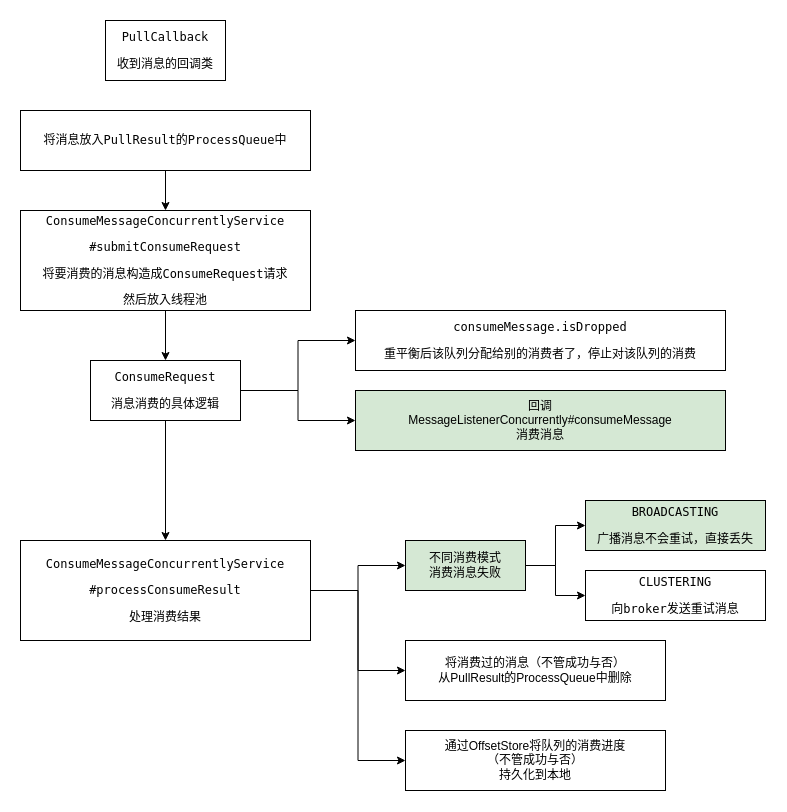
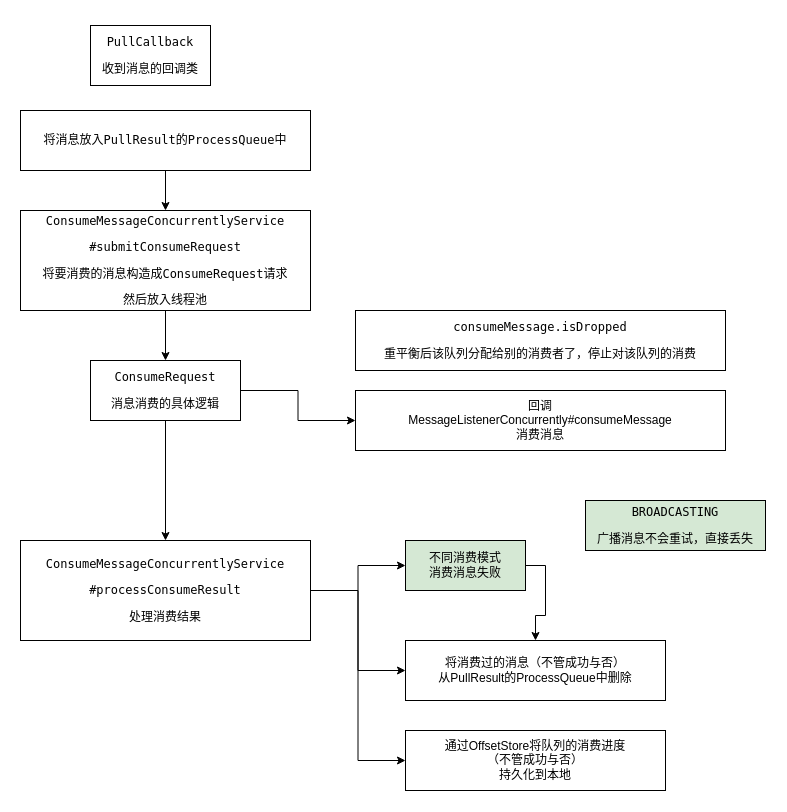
  <mxCell id="0" />
  <mxCell id="1" parent="0" />
- <mxCell id="2" value="&lt;pre&gt;PullCallback&lt;/pre&gt;&lt;pre&gt;收到消息的回调类&lt;/pre&gt;" style="rounded=0;whiteSpace=wrap;html=1;" vertex="1" parent="1"><mxGeometry x="105" y="20" width="120" height="60" as="geometry" /></mxCell>
+ <mxCell id="2" value="&lt;pre&gt;PullCallback&lt;/pre&gt;&lt;pre&gt;收到消息的回调类&lt;/pre&gt;" style="rounded=0;whiteSpace=wrap;html=1;" vertex="1" parent="1"><mxGeometry x="90" y="25" width="120" height="60" as="geometry" /></mxCell>
  <mxCell id="3" value="" style="edgeStyle=orthogonalEdgeStyle;rounded=0;orthogonalLoop=1;jettySize=auto;html=1;" edge="1" parent="1" source="4" target="6"><mxGeometry relative="1" as="geometry" /></mxCell>
  <mxCell id="4" value="&lt;pre&gt;&lt;font face=&quot;Helvetica&quot;&gt;&lt;span&gt;将消息放入&lt;/span&gt;&lt;/font&gt;PullResult的ProcessQueue中&lt;/pre&gt;" style="rounded=0;whiteSpace=wrap;html=1;" vertex="1" parent="1"><mxGeometry x="20" y="110" width="290" height="60" as="geometry" /></mxCell>
  <mxCell id="5" value="" style="edgeStyle=orthogonalEdgeStyle;rounded=0;orthogonalLoop=1;jettySize=auto;html=1;" edge="1" parent="1" source="6" target="10"><mxGeometry relative="1" as="geometry" /></mxCell>
  <mxCell id="6" value="&lt;pre&gt;ConsumeMessageConcurrentlyService&lt;/pre&gt;&lt;pre&gt;#submitConsumeRequest&lt;/pre&gt;&lt;pre&gt;将要消费的消息构造成ConsumeRequest请求&lt;/pre&gt;&lt;pre&gt;然后放入线程池&lt;/pre&gt;" style="rounded=0;whiteSpace=wrap;html=1;" vertex="1" parent="1"><mxGeometry x="20" y="210" width="290" height="100" as="geometry" /></mxCell>
  <mxCell id="7" style="edgeStyle=orthogonalEdgeStyle;rounded=0;orthogonalLoop=1;jettySize=auto;html=1;entryX=0.5;entryY=0;entryDx=0;entryDy=0;" edge="1" parent="1" source="10" target="14"><mxGeometry relative="1" as="geometry" /></mxCell>
- <mxCell id="8" style="edgeStyle=orthogonalEdgeStyle;rounded=0;orthogonalLoop=1;jettySize=auto;html=1;exitX=1;exitY=0.5;exitDx=0;exitDy=0;entryX=0;entryY=0.5;entryDx=0;entryDy=0;" edge="1" parent="1" source="10" target="21"><mxGeometry relative="1" as="geometry" /></mxCell>
  <mxCell id="9" style="edgeStyle=orthogonalEdgeStyle;rounded=0;orthogonalLoop=1;jettySize=auto;html=1;exitX=1;exitY=0.5;exitDx=0;exitDy=0;entryX=0;entryY=0.5;entryDx=0;entryDy=0;" edge="1" parent="1" source="10" target="22"><mxGeometry relative="1" as="geometry" /></mxCell>
  <mxCell id="10" value="&lt;pre&gt;ConsumeRequest&lt;/pre&gt;&lt;pre&gt;消息消费的具体逻辑&lt;/pre&gt;" style="rounded=0;whiteSpace=wrap;html=1;" vertex="1" parent="1"><mxGeometry x="90" y="360" width="150" height="60" as="geometry" /></mxCell>
  <mxCell id="11" style="edgeStyle=orthogonalEdgeStyle;rounded=0;orthogonalLoop=1;jettySize=auto;html=1;exitX=1;exitY=0.5;exitDx=0;exitDy=0;entryX=0;entryY=0.5;entryDx=0;entryDy=0;" edge="1" parent="1" source="14" target="18"><mxGeometry relative="1" as="geometry" /></mxCell>
  <mxCell id="12" style="edgeStyle=orthogonalEdgeStyle;rounded=0;orthogonalLoop=1;jettySize=auto;html=1;exitX=1;exitY=0.5;exitDx=0;exitDy=0;entryX=0;entryY=0.5;entryDx=0;entryDy=0;" edge="1" parent="1" source="14" target="15"><mxGeometry relative="1" as="geometry" /></mxCell>
  <mxCell id="13" style="edgeStyle=orthogonalEdgeStyle;rounded=0;orthogonalLoop=1;jettySize=auto;html=1;exitX=1;exitY=0.5;exitDx=0;exitDy=0;entryX=0;entryY=0.5;entryDx=0;entryDy=0;" edge="1" parent="1" source="14" target="23"><mxGeometry relative="1" as="geometry" /></mxCell>
  <mxCell id="14" value="&lt;pre&gt;ConsumeMessageConcurrentlyService&lt;/pre&gt;&lt;pre&gt;#processConsumeResult&lt;/pre&gt;&lt;pre&gt;处理消费结果&lt;/pre&gt;" style="rounded=0;whiteSpace=wrap;html=1;" vertex="1" parent="1"><mxGeometry x="20" y="540" width="290" height="100" as="geometry" /></mxCell>
  <mxCell id="15" value="将消费过的消息（不管成功与否）&lt;br&gt;从&lt;span&gt;PullResult的ProcessQueue中删除&lt;/span&gt;" style="rounded=0;whiteSpace=wrap;html=1;" vertex="1" parent="1"><mxGeometry x="405" y="640" width="260" height="60" as="geometry" /></mxCell>
- <mxCell id="16" style="edgeStyle=orthogonalEdgeStyle;rounded=0;orthogonalLoop=1;jettySize=auto;html=1;exitX=1;exitY=0.5;exitDx=0;exitDy=0;entryX=0;entryY=0.5;entryDx=0;entryDy=0;" edge="1" parent="1" source="18" target="19"><mxGeometry relative="1" as="geometry" /></mxCell>
- <mxCell id="17" style="edgeStyle=orthogonalEdgeStyle;rounded=0;orthogonalLoop=1;jettySize=auto;html=1;exitX=1;exitY=0.5;exitDx=0;exitDy=0;" edge="1" parent="1" source="18" target="20"><mxGeometry relative="1" as="geometry" /></mxCell>
+ <mxCell id="16" style="edgeStyle=orthogonalEdgeStyle;rounded=0;orthogonalLoop=1;jettySize=auto;html=1;exitX=1;exitY=0.5;exitDx=0;exitDy=0;" edge="1" parent="1" source="18" target="15"><mxGeometry relative="1" as="geometry" /></mxCell>
  <mxCell id="18" value="不同消费模式&lt;br&gt;消费消息失败" style="rounded=0;whiteSpace=wrap;html=1;fillColor=#d5e8d4;" vertex="1" parent="1"><mxGeometry x="405" y="540" width="120" height="50" as="geometry" /></mxCell>
  <mxCell id="19" value="&lt;pre&gt;BROADCASTING&lt;/pre&gt;&lt;pre&gt;广播消息不会重试，直接丢失&lt;/pre&gt;" style="rounded=0;whiteSpace=wrap;html=1;fillColor=#d5e8d4;" vertex="1" parent="1"><mxGeometry x="585" y="500" width="180" height="50" as="geometry" /></mxCell>
- <mxCell id="20" value="&lt;pre&gt;CLUSTERING&lt;/pre&gt;&lt;pre&gt;向broker发送重试消息&lt;/pre&gt;" style="rounded=0;whiteSpace=wrap;html=1;" vertex="1" parent="1"><mxGeometry x="585" y="570" width="180" height="50" as="geometry" /></mxCell>
  <mxCell id="21" value="&lt;pre&gt;consumeMessage.isDropped&lt;/pre&gt;&lt;pre&gt;重平衡后该队列分配给别的消费者了，停止对该队列的消费&lt;/pre&gt;" style="rounded=0;whiteSpace=wrap;html=1;" vertex="1" parent="1"><mxGeometry x="355" y="310" width="370" height="60" as="geometry" /></mxCell>
- <mxCell id="22" value="回调&lt;br&gt;MessageListenerConcurrently#consumeMessage&lt;br&gt;消费消息" style="rounded=0;whiteSpace=wrap;html=1;fillColor=#d5e8d4;" vertex="1" parent="1"><mxGeometry x="355" y="390" width="370" height="60" as="geometry" /></mxCell>
+ <mxCell id="22" value="回调&lt;br&gt;MessageListenerConcurrently#consumeMessage&lt;br&gt;消费消息" style="rounded=0;whiteSpace=wrap;html=1;" vertex="1" parent="1"><mxGeometry x="355" y="390" width="370" height="60" as="geometry" /></mxCell>
  <mxCell id="23" value="通过OffsetStore将队列的消费进度&lt;br&gt;（不管成功与否）&lt;br&gt;持久化到本地" style="rounded=0;whiteSpace=wrap;html=1;" vertex="1" parent="1"><mxGeometry x="405" y="730" width="260" height="60" as="geometry" /></mxCell>
